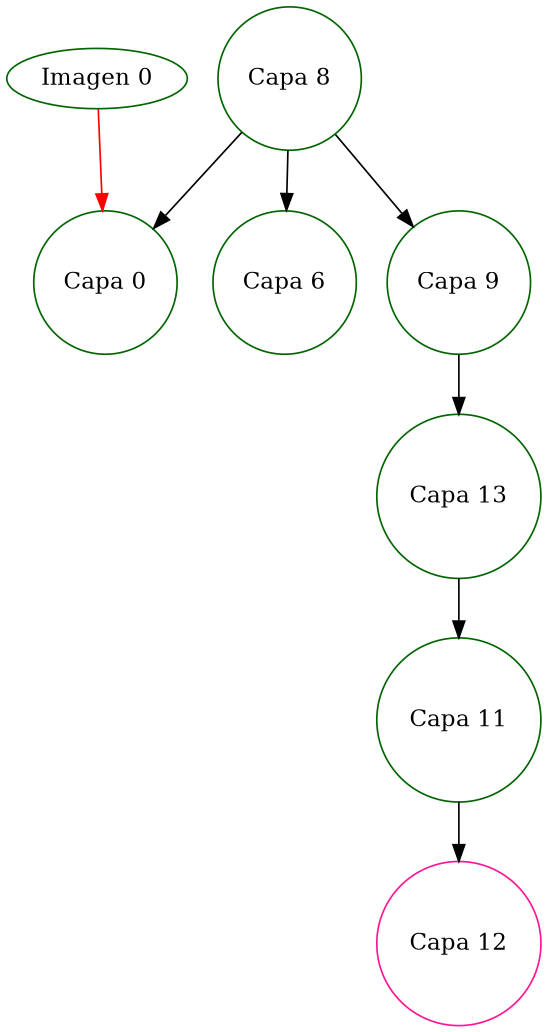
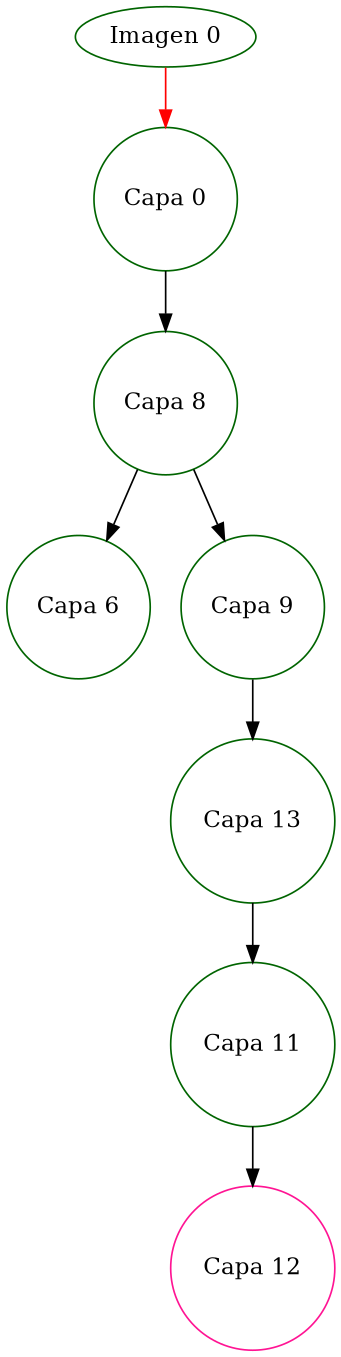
  digraph {
    node [color=darkgreen shape=circle]
    n1 [label="Capa 0"]
    n2 [label="Capa 8"]
    n3 [label="Capa 6"]
    n4 [label="Capa 9"]
    n5 [label="Capa 13"]
    n6 [label="Capa 11"]
    n7 [color=deeppink label="Capa 12"]
    n8 [label="Imagen 0" shape=""]
    subgraph sub_1 {
      n1
      n2
      n3
      n4
      n5
      n6
      n7
    }
-   n2 -> n1
+   n1 -> n2
    n2 -> n3
    n2 -> n4
    n4 -> n5
    n5 -> n6
    n6 -> n7
    n8 -> n1 [color=red]
  }
